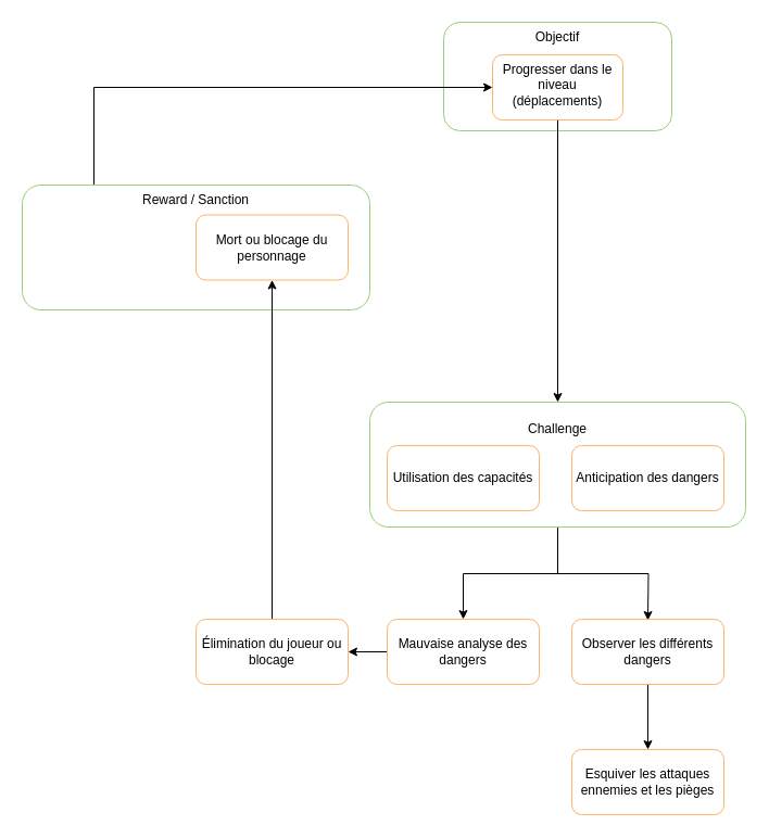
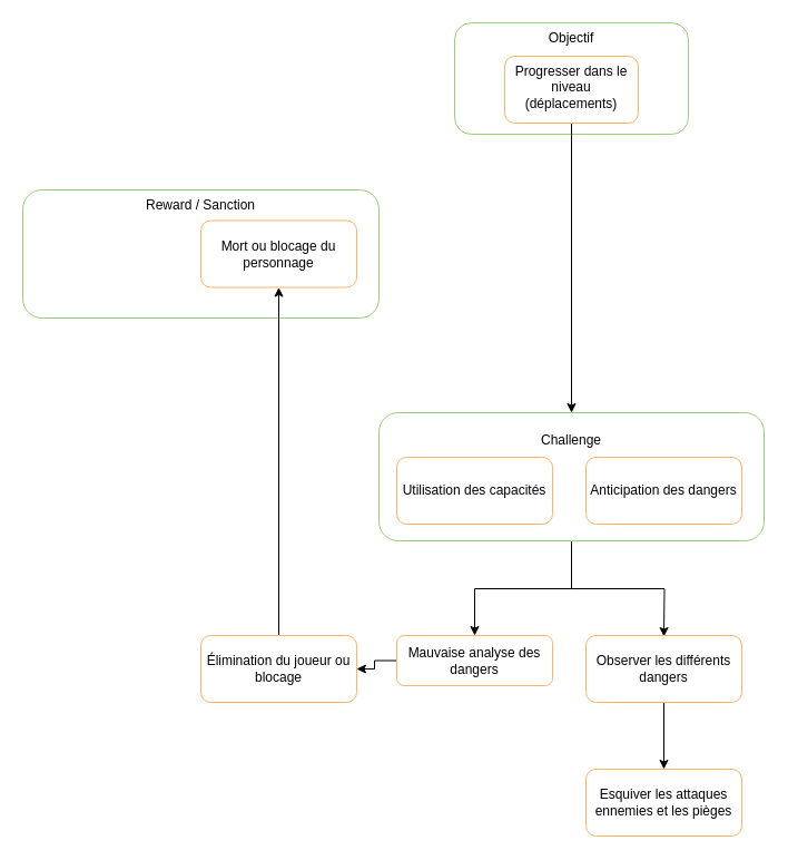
  <mxCell id="0" />
  <mxCell id="1" parent="0" />
  <mxCell id="2" value="Objectif" style="rounded=1;whiteSpace=wrap;html=1;verticalAlign=top;horizontal=1;textDirection=ltr;strokeColor=#97D077;" vertex="1" parent="1"><mxGeometry x="408" y="20" width="210" height="100" as="geometry" /></mxCell>
- <mxCell id="3" style="edgeStyle=orthogonalEdgeStyle;rounded=0;orthogonalLoop=1;jettySize=auto;html=1;entryX=0;entryY=0.5;entryDx=0;entryDy=0;" edge="1" parent="1" source="4" target="9"><mxGeometry relative="1" as="geometry"><Array as="points"><mxPoint x="86" y="80" /></Array></mxGeometry></mxCell>
  <mxCell id="4" value="Reward / Sanction" style="rounded=1;whiteSpace=wrap;html=1;verticalAlign=top;strokeColor=#97D077;" vertex="1" parent="1"><mxGeometry x="20" y="170" width="320" height="115" as="geometry" /></mxCell>
  <mxCell id="5" style="edgeStyle=orthogonalEdgeStyle;rounded=0;orthogonalLoop=1;jettySize=auto;html=1;entryX=0.5;entryY=0;entryDx=0;entryDy=0;" edge="1" parent="1" source="7" target="17"><mxGeometry relative="1" as="geometry"><Array as="points"><mxPoint x="513" y="528" /><mxPoint x="426" y="528" /></Array></mxGeometry></mxCell>
  <mxCell id="6" style="edgeStyle=orthogonalEdgeStyle;rounded=0;orthogonalLoop=1;jettySize=auto;html=1;" edge="1" parent="1" source="7"><mxGeometry relative="1" as="geometry"><mxPoint x="596" y="571" as="targetPoint" /></mxGeometry></mxCell>
  <mxCell id="7" value="&lt;p style=&quot;text-align: right ; line-height: 100%&quot;&gt;Challenge&lt;br&gt;&lt;/p&gt;" style="rounded=1;whiteSpace=wrap;html=1;verticalAlign=top;strokeColor=#97D077;" vertex="1" parent="1"><mxGeometry x="340" y="370" width="346" height="115" as="geometry" /></mxCell>
  <mxCell id="8" style="edgeStyle=orthogonalEdgeStyle;rounded=0;orthogonalLoop=1;jettySize=auto;html=1;entryX=0.5;entryY=0;entryDx=0;entryDy=0;" edge="1" parent="1" source="9" target="7"><mxGeometry relative="1" as="geometry" /></mxCell>
  <mxCell id="9" value="Progresser dans le niveau (déplacements)" style="rounded=1;whiteSpace=wrap;html=1;fillColor=none;verticalAlign=top;strokeColor=#FFB366;" vertex="1" parent="1"><mxGeometry x="453" y="50" width="120" height="60" as="geometry" /></mxCell>
  <mxCell id="10" value="Utilisation des capacités" style="rounded=1;whiteSpace=wrap;html=1;fillColor=none;verticalAlign=middle;strokeColor=#FFB366;" vertex="1" parent="1"><mxGeometry x="356" y="410" width="140" height="60" as="geometry" /></mxCell>
  <mxCell id="11" value="Anticipation des dangers" style="rounded=1;whiteSpace=wrap;html=1;fillColor=none;verticalAlign=middle;strokeColor=#FFB366;" vertex="1" parent="1"><mxGeometry x="526" y="410" width="140" height="60" as="geometry" /></mxCell>
  <mxCell id="12" value="Mort ou blocage du personnage" style="rounded=1;whiteSpace=wrap;html=1;fillColor=none;verticalAlign=middle;strokeColor=#FFB366;" vertex="1" parent="1"><mxGeometry x="180" y="197.5" width="140" height="60" as="geometry" /></mxCell>
  <mxCell id="13" value="Esquiver les attaques ennemies et les pièges" style="rounded=1;whiteSpace=wrap;html=1;fillColor=none;verticalAlign=middle;strokeColor=#FFB366;" vertex="1" parent="1"><mxGeometry x="526" y="690" width="140" height="60" as="geometry" /></mxCell>
  <mxCell id="14" style="edgeStyle=orthogonalEdgeStyle;rounded=0;orthogonalLoop=1;jettySize=auto;html=1;entryX=0.5;entryY=0;entryDx=0;entryDy=0;" edge="1" parent="1" source="15" target="13"><mxGeometry relative="1" as="geometry" /></mxCell>
  <mxCell id="15" value="Observer les différents dangers" style="rounded=1;whiteSpace=wrap;html=1;fillColor=none;verticalAlign=middle;strokeColor=#FFB366;" vertex="1" parent="1"><mxGeometry x="526" y="570" width="140" height="60" as="geometry" /></mxCell>
  <mxCell id="16" style="edgeStyle=orthogonalEdgeStyle;rounded=0;orthogonalLoop=1;jettySize=auto;html=1;entryX=1;entryY=0.5;entryDx=0;entryDy=0;" edge="1" parent="1" source="17" target="19"><mxGeometry relative="1" as="geometry"><mxPoint x="341" y="600" as="targetPoint" /></mxGeometry></mxCell>
- <mxCell id="17" value="Mauvaise analyse des dangers" style="rounded=1;whiteSpace=wrap;html=1;fillColor=none;verticalAlign=middle;strokeColor=#FFB366;" vertex="1" parent="1"><mxGeometry x="356" y="570" width="140" height="60" as="geometry" /></mxCell>
+ <mxCell id="17" value="Mauvaise analyse des dangers" style="rounded=1;whiteSpace=wrap;html=1;fillColor=none;verticalAlign=middle;strokeColor=#FFB366;" vertex="1" parent="1"><mxGeometry x="356" y="570" width="140" height="45" as="geometry" /></mxCell>
  <mxCell id="18" style="edgeStyle=orthogonalEdgeStyle;rounded=0;orthogonalLoop=1;jettySize=auto;html=1;entryX=0.5;entryY=1;entryDx=0;entryDy=0;" edge="1" parent="1" source="19" target="12"><mxGeometry relative="1" as="geometry"><mxPoint x="260" y="270" as="targetPoint" /><Array as="points" /></mxGeometry></mxCell>
  <mxCell id="19" value="Élimination du joueur ou blocage" style="rounded=1;whiteSpace=wrap;html=1;fillColor=none;verticalAlign=middle;strokeColor=#FFB366;" vertex="1" parent="1"><mxGeometry x="180" y="570" width="140" height="60" as="geometry" /></mxCell>
